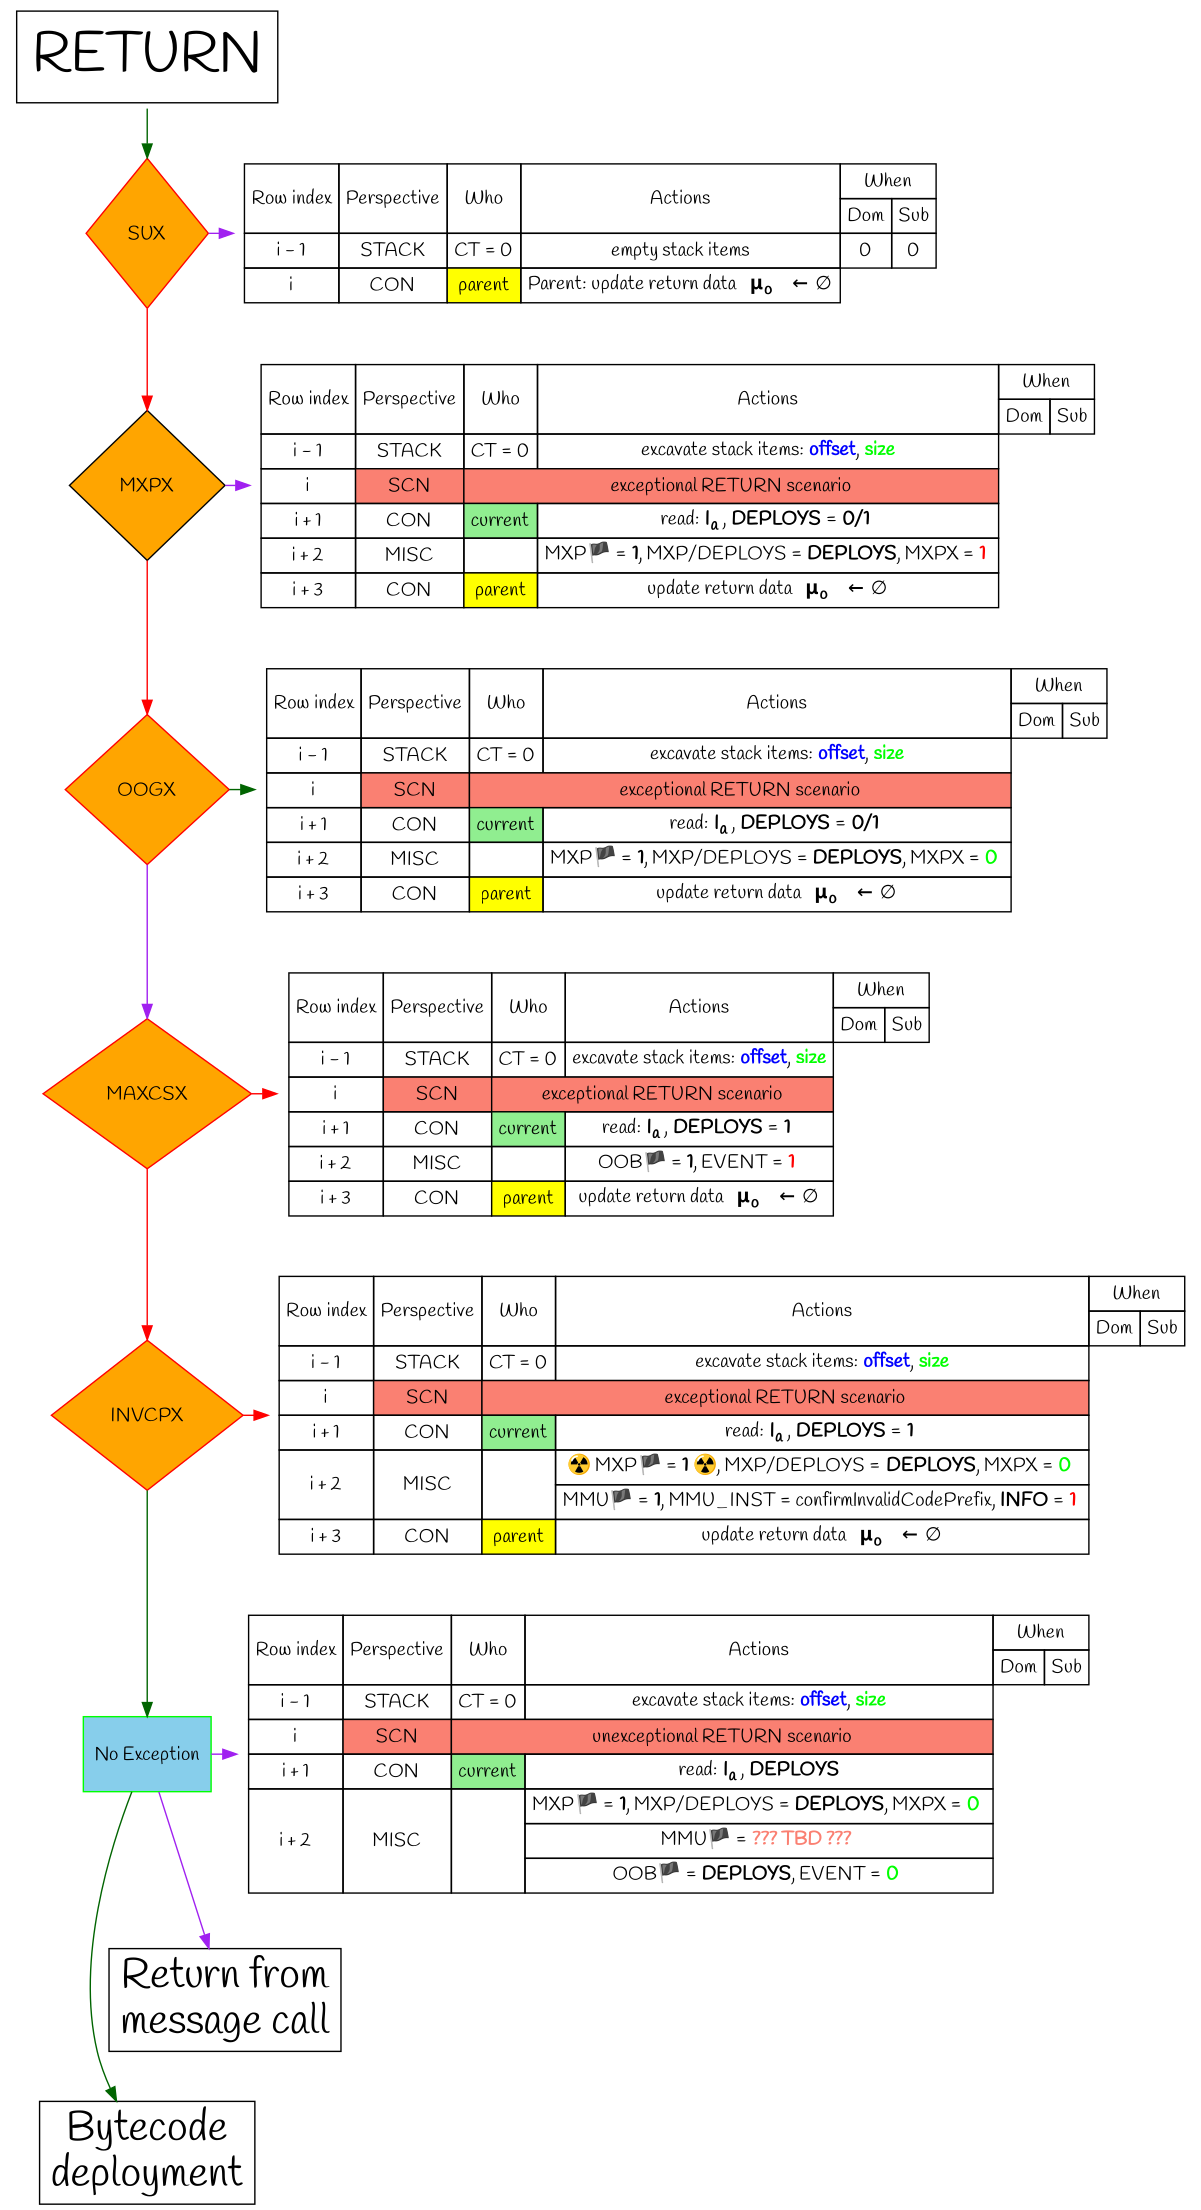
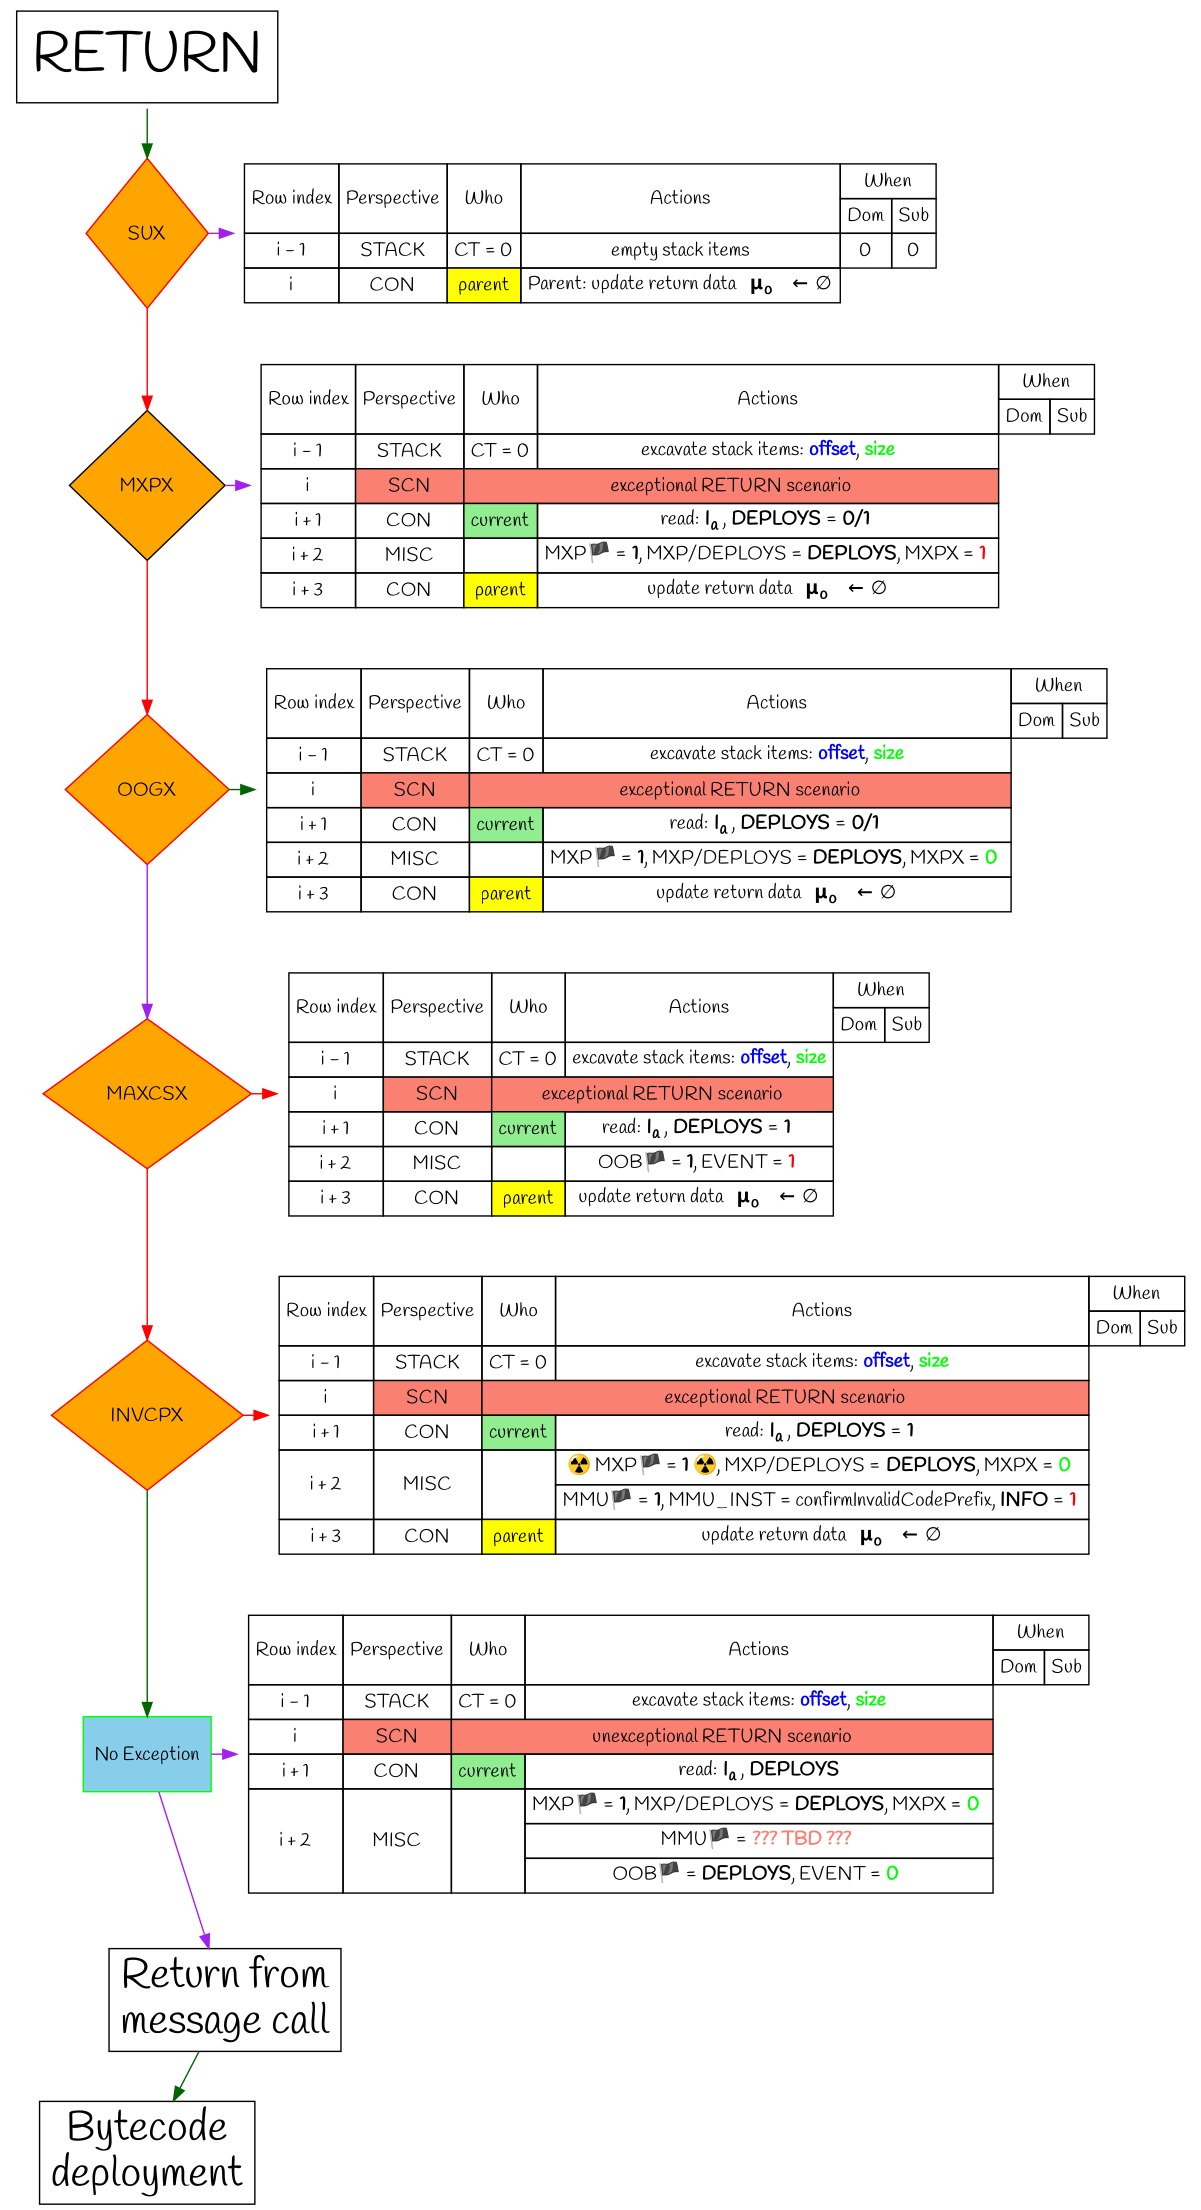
  digraph {
    node [fontname=Handlee shape=plaintext]
    edge [color=purple fontname=Handlee]
    n1 [color=RED fillcolor=ORANGE label="\nSUX\n " shape=diamond style=filled]
    n2 [label=< <TABLE BORDER="0" CELLBORDER="1" CELLSPACING="0" CELLPADDING="4">   <TR>     <TD ROWSPAN="2">Row index</TD>     <TD ROWSPAN="2">Perspective</TD>     <TD ROWSPAN="2">Who</TD>     <TD ROWSPAN="2" COLSPAN="1">Actions</TD>     <TD ROWSPAN="1" COLSPAN="2">When</TD>   </TR>   <TR>     <TD ROWSPAN="1" COLSPAN="1">Dom</TD>     <TD ROWSPAN="1" COLSPAN="1">Sub</TD>   </TR>   <TR>     <TD>i - 1</TD>     <TD>STACK</TD>     <TD>CT = 0</TD>     <TD>empty stack items</TD>     <TD>0</TD><TD>0</TD>   </TR>   <TR>     <TD>i</TD>     <TD>CON</TD>     <TD BGCOLOR="YELLOW">parent</TD>     <TD COLSPAN="1">Parent: update return data &nbsp; <B>μ<sub>o</sub></B> &shy;&nbsp; ← ∅</TD>   </TR> </TABLE>>]
    n3 [color=black fillcolor=ORANGE label="\nMXPX\n " shape=diamond style=filled]
    n4 [label=< <TABLE BORDER="0" CELLBORDER="1" CELLSPACING="0" CELLPADDING="4">   <TR>     <TD ROWSPAN="2">Row index</TD>     <TD ROWSPAN="2">Perspective</TD>     <TD ROWSPAN="2">Who</TD>     <TD ROWSPAN="2" COLSPAN="1">Actions</TD>     <TD ROWSPAN="1" COLSPAN="2">When</TD>   </TR>   <TR>     <TD ROWSPAN="1" COLSPAN="1">Dom</TD>     <TD ROWSPAN="1" COLSPAN="1">Sub</TD>   </TR>   <TR>     <TD>i - 1</TD>     <TD>STACK</TD>     <TD>CT = 0</TD>     <TD>excavate stack items: <FONT COLOR="BLUE"><B>offset</B></FONT>, <FONT COLOR="GREEN"><B>size</B></FONT></TD>   </TR>   <TR>     <TD COLSPAN="1">i</TD>     <TD BGCOLOR="salmon" COLSPAN="1">SCN</TD>     <TD BGCOLOR="salmon" COLSPAN="2">exceptional RETURN scenario</TD>   </TR>   <TR>     <TD>i + 1</TD>     <TD>CON</TD>     <TD BGCOLOR="LIGHTGREEN">current</TD>     <TD>read: <B>I<sub>a</sub></B> , <B>DEPLOYS</B> = <B>0/1</B> </TD>   </TR>   <TR>     <TD>i + 2</TD>     <TD>MISC</TD>     <TD></TD>     <TD>MXP🏴 = <B>1</B>, MXP/DEPLOYS = <B>DEPLOYS</B>, MXPX = <B><FONT COLOR="RED">1</FONT></B> </TD>   </TR>   <TR>     <TD>i + 3</TD>     <TD>CON</TD>     <TD BGCOLOR="YELLOW">parent</TD>     <TD>update return data &nbsp; <B>μ<sub>o</sub></B> &shy;&nbsp; ← ∅</TD>   </TR> </TABLE>>]
    n5 [color=RED fillcolor=ORANGE label="\nOOGX\n " shape=diamond style=filled]
    n6 [label=< <TABLE BORDER="0" CELLBORDER="1" CELLSPACING="0" CELLPADDING="4">   <TR>     <TD ROWSPAN="2">Row index</TD>     <TD ROWSPAN="2">Perspective</TD>     <TD ROWSPAN="2">Who</TD>     <TD ROWSPAN="2" COLSPAN="1">Actions</TD>     <TD ROWSPAN="1" COLSPAN="2">When</TD>   </TR>   <TR>     <TD ROWSPAN="1" COLSPAN="1">Dom</TD>     <TD ROWSPAN="1" COLSPAN="1">Sub</TD>   </TR>   <TR>     <TD>i - 1</TD>     <TD>STACK</TD>     <TD>CT = 0</TD>     <TD>excavate stack items: <FONT COLOR="BLUE"><B>offset</B></FONT>, <FONT COLOR="GREEN"><B>size</B></FONT></TD>   </TR>   <TR>     <TD COLSPAN="1">i</TD>     <TD BGCOLOR="salmon" COLSPAN="1">SCN</TD>     <TD BGCOLOR="salmon" COLSPAN="2">exceptional RETURN scenario</TD>   </TR>   <TR>     <TD>i + 1</TD>     <TD>CON</TD>     <TD BGCOLOR="LIGHTGREEN">current</TD>     <TD>read: <B>I<sub>a</sub></B> , <B>DEPLOYS</B> = <B>0/1</B> </TD>   </TR>   <TR>     <TD>i + 2</TD>     <TD>MISC</TD>     <TD></TD>     <TD>MXP🏴 = <B>1</B>, MXP/DEPLOYS = <B>DEPLOYS</B>, MXPX = <B><FONT COLOR="GREEN">0</FONT></B> </TD>   </TR>   <TR>     <TD>i + 3</TD>     <TD>CON</TD>     <TD BGCOLOR="YELLOW">parent</TD>     <TD>update return data &nbsp; <B>μ<sub>o</sub></B> &shy;&nbsp; ← ∅</TD>   </TR> </TABLE>>]
    n7 [color=RED fillcolor=ORANGE label="\nMAXCSX\n " shape=diamond style=filled]
    n8 [label=< <TABLE BORDER="0" CELLBORDER="1" CELLSPACING="0" CELLPADDING="4">   <TR>     <TD ROWSPAN="2">Row index</TD>     <TD ROWSPAN="2">Perspective</TD>     <TD ROWSPAN="2">Who</TD>     <TD ROWSPAN="2" COLSPAN="1">Actions</TD>     <TD ROWSPAN="1" COLSPAN="2">When</TD>   </TR>   <TR>     <TD ROWSPAN="1" COLSPAN="1">Dom</TD>     <TD ROWSPAN="1" COLSPAN="1">Sub</TD>   </TR>   <TR>     <TD>i - 1</TD>     <TD>STACK</TD>     <TD>CT = 0</TD>     <TD>excavate stack items: <FONT COLOR="BLUE"><B>offset</B></FONT>, <FONT COLOR="GREEN"><B>size</B></FONT></TD>   </TR>   <TR>     <TD COLSPAN="1">i</TD>     <TD BGCOLOR="SALMON" COLSPAN="1">SCN</TD>     <TD BGCOLOR="SALMON" COLSPAN="2">exceptional RETURN scenario</TD>   </TR>   <TR>     <TD>i + 1</TD>     <TD>CON</TD>     <TD BGCOLOR="LIGHTGREEN">current</TD>     <TD>read: <B>I<sub>a</sub></B> , <B>DEPLOYS</B> = <B>1</B> </TD>   </TR>   <TR>     <TD>i + 2</TD>     <TD>MISC</TD>     <TD></TD>     <TD>OOB🏴 = <B>1</B>, EVENT = <FONT COLOR="RED"><B>1</B></FONT> </TD>   </TR>   <TR>     <TD>i + 3</TD>     <TD>CON</TD>     <TD BGCOLOR="YELLOW">parent</TD>     <TD>update return data &nbsp; <B>μ<sub>o</sub></B> &shy;&nbsp; ← ∅</TD>   </TR> </TABLE>>]
    n9 [color=RED fillcolor=ORANGE label="\nINVCPX\n " shape=diamond style=filled]
    n10 [label=< <TABLE BORDER="0" CELLBORDER="1" CELLSPACING="0" CELLPADDING="4">   <TR>     <TD ROWSPAN="2">Row index</TD>     <TD ROWSPAN="2">Perspective</TD>     <TD ROWSPAN="2">Who</TD>     <TD ROWSPAN="2" COLSPAN="1">Actions</TD>     <TD ROWSPAN="1" COLSPAN="2">When</TD>   </TR>   <TR>     <TD ROWSPAN="1" COLSPAN="1">Dom</TD>     <TD ROWSPAN="1" COLSPAN="1">Sub</TD>   </TR>   <TR>     <TD>i - 1</TD>     <TD>STACK</TD>     <TD>CT = 0</TD>     <TD>excavate stack items: <FONT COLOR="BLUE"><B>offset</B></FONT>, <FONT COLOR="GREEN"><B>size</B></FONT></TD>   </TR>   <TR>     <TD COLSPAN="1">i</TD>     <TD BGCOLOR="salmon" COLSPAN="1">SCN</TD>     <TD BGCOLOR="salmon" COLSPAN="2">exceptional RETURN scenario</TD>   </TR>   <TR>     <TD>i + 1</TD>     <TD>CON</TD>     <TD BGCOLOR="LIGHTGREEN">current</TD>     <TD>read: <B>I<sub>a</sub></B> , <B>DEPLOYS</B> = <B>1</B> </TD>   </TR>   <TR>     <TD ROWSPAN="2">i + 2</TD>     <TD ROWSPAN="2">MISC</TD>     <TD ROWSPAN="2"></TD>     <TD ROWSPAN="1">☢️ MXP🏴 = <B>1</B> ☢️, MXP/DEPLOYS = <B>DEPLOYS</B>, MXPX = <B><FONT COLOR="GREEN">0</FONT></B> </TD>   </TR>   <TR>     <TD ROWSPAN="1">MMU🏴 = <B>1</B>, MMU_INST = confirmInvalidCodePrefix, <B>INFO</B> = <FONT COLOR="RED"><B>1</B></FONT> </TD>   </TR>   <TR>     <TD>i + 3</TD>     <TD>CON</TD>     <TD BGCOLOR="YELLOW">parent</TD>     <TD>update return data &nbsp; <B>μ<sub>o</sub></B> &shy;&nbsp; ← ∅</TD>   </TR> </TABLE>>]
    n11 [color=green fillcolor=skyblue label="\nNo Exception\n " shape=rect style=filled]
    n12 [label=< <TABLE BORDER="0" CELLBORDER="1" CELLSPACING="0" CELLPADDING="4">   <TR>     <TD ROWSPAN="2">Row index</TD>     <TD ROWSPAN="2">Perspective</TD>     <TD ROWSPAN="2">Who</TD>     <TD ROWSPAN="2" COLSPAN="1">Actions</TD>     <TD ROWSPAN="1" COLSPAN="2">When</TD>   </TR>   <TR>     <TD ROWSPAN="1" COLSPAN="1">Dom</TD>     <TD ROWSPAN="1" COLSPAN="1">Sub</TD>   </TR>   <TR>     <TD>i - 1</TD>     <TD>STACK</TD>     <TD>CT = 0</TD>     <TD>excavate stack items: <FONT COLOR="BLUE"><B>offset</B></FONT>, <FONT COLOR="GREEN"><B>size</B></FONT></TD>   </TR>   <TR>     <TD COLSPAN="1">i</TD>     <TD BGCOLOR="salmon" COLSPAN="1">SCN</TD>     <TD BGCOLOR="salmon" COLSPAN="2">unexceptional RETURN scenario</TD>   </TR>   <TR>     <TD>i + 1</TD>     <TD>CON</TD>     <TD BGCOLOR="LIGHTGREEN">current</TD>     <TD>read: <B>I<sub>a</sub></B> , <B>DEPLOYS</B></TD>   </TR>   <TR>     <TD ROWSPAN="3">i + 2</TD>     <TD ROWSPAN="3">MISC</TD>     <TD ROWSPAN="3"></TD>     <TD ROWSPAN="1">MXP🏴 = <B>1</B>, MXP/DEPLOYS = <B>DEPLOYS</B>, MXPX = <B><FONT COLOR="GREEN">0</FONT></B> </TD>   </TR>   <TR>     <TD ROWSPAN="1">MMU🏴 = <B><FONT COLOR="SALMON">??? TBD ???</FONT></B> </TD>   </TR>   <TR>     <TD ROWSPAN="1">OOB🏴 = <B>DEPLOYS</B>, EVENT = <B><FONT COLOR="GREEN">0</FONT></B> </TD>   </TR> </TABLE>>]
    n13 [fontsize=30 label="Bytecode\ndeployment" shape=rect]
    n14 [fontsize=30 label="Return from\nmessage call" shape=rect]
    n15 [label=<     <TABLE BGCOLOR="WHITE" BORDER="0" CELLBORDER="1" CELLSPACING="0" CELLPADDING="10">     <TR>     <TD><FONT POINT-SIZE="40">RETURN</FONT></TD>     </TR>     </TABLE>>]
    subgraph sub_1 {
      rank=same
      n1
      n2
    }
    subgraph sub_2 {
      rank=same
      n3
      n4
    }
    subgraph sub_3 {
      rank=same
      n5
      n6
    }
    subgraph sub_4 {
      rank=same
      n7
      n8
    }
    subgraph sub_5 {
      rank=same
      n9
      n10
    }
    subgraph sub_6 {
      rank=same
      n11
      n12
    }
    n1 -> n2
    n1 -> n3 [color=red]
    n3 -> n4
    n3 -> n5 [color=red]
    n5 -> n6 [color=darkgreen]
    n5 -> n7
    n7 -> n8 [color=red]
    n7 -> n9 [color=red]
    n9 -> n10 [color=red]
    n9 -> n11 [color=darkgreen]
    n11 -> n12
-   n11 -> n13 [color=darkgreen]
+   n14 -> n13 [color=darkgreen]
    n11 -> n14
    n15 -> n1 [color=darkgreen]
  }
